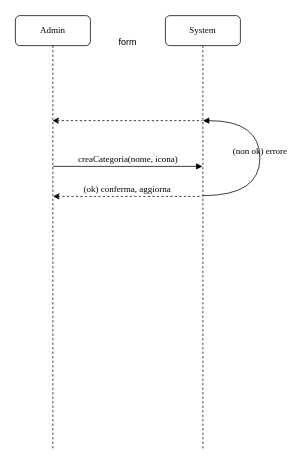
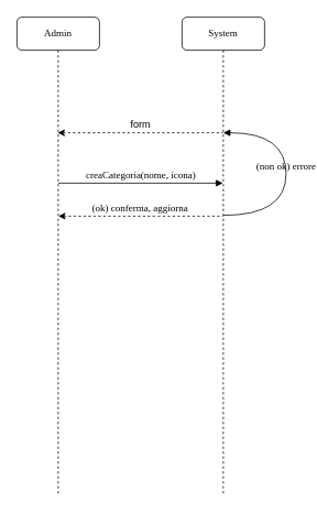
  <mxCell id="0" />
  <mxCell id="1" parent="0" />
  <mxCell id="2" value="System" style="shape=umlLifeline;perimeter=lifelinePerimeter;whiteSpace=wrap;html=1;container=1;collapsible=0;recursiveResize=0;outlineConnect=0;rounded=1;shadow=0;comic=0;labelBackgroundColor=none;strokeWidth=1;fontFamily=Verdana;fontSize=12;align=center;" vertex="1" parent="1"><mxGeometry x="220" y="20" width="100" height="580" as="geometry" /></mxCell>
  <mxCell id="3" value="Admin" style="shape=umlLifeline;perimeter=lifelinePerimeter;whiteSpace=wrap;html=1;container=1;collapsible=0;recursiveResize=0;outlineConnect=0;rounded=1;shadow=0;comic=0;labelBackgroundColor=none;strokeWidth=1;fontFamily=Verdana;fontSize=12;align=center;" vertex="1" parent="1"><mxGeometry x="20" y="20" width="100" height="580" as="geometry" /></mxCell>
  <mxCell id="4" value="" style="endArrow=none;dashed=1;html=1;startArrow=classic;startFill=1;" edge="1" parent="1" target="2"><mxGeometry width="50" height="50" relative="1" as="geometry"><mxPoint x="69.5" y="160" as="sourcePoint" /><mxPoint x="229.5" y="160" as="targetPoint" /><Array as="points"><mxPoint x="180" y="160" /></Array></mxGeometry></mxCell>
  <mxCell id="5" value="" style="endArrow=none;dashed=1;html=1;startArrow=classic;startFill=1;" edge="1" parent="1"><mxGeometry width="50" height="50" relative="1" as="geometry"><mxPoint x="70.25" y="261" as="sourcePoint" /><mxPoint x="269.5" y="261" as="targetPoint" /><Array as="points"><mxPoint x="160.25" y="261" /><mxPoint x="180.75" y="261" /></Array></mxGeometry></mxCell>
  <mxCell id="6" value="(ok) conferma, aggiorna" style="edgeLabel;html=1;align=center;verticalAlign=middle;resizable=0;points=[];fontSize=12;fontFamily=Verdana;" vertex="1" connectable="0" parent="5"><mxGeometry x="-0.1" y="3" relative="1" as="geometry"><mxPoint x="7.75" y="-7" as="offset" /></mxGeometry></mxCell>
- <mxCell id="7" value="form" style="text;html=1;strokeColor=none;fillColor=none;align=center;verticalAlign=middle;whiteSpace=wrap;rounded=0;" vertex="1" parent="1"><mxGeometry x="150" y="45" width="40" height="20" as="geometry" /></mxCell>
+ <mxCell id="7" value="form" style="text;html=1;strokeColor=none;fillColor=none;align=center;verticalAlign=middle;whiteSpace=wrap;rounded=0;" vertex="1" parent="1"><mxGeometry x="150" y="140" width="40" height="20" as="geometry" /></mxCell>
  <mxCell id="8" value="creaCategoria(nome, icona)" style="html=1;verticalAlign=bottom;endArrow=block;labelBackgroundColor=none;fontFamily=Verdana;fontSize=12;edgeStyle=elbowEdgeStyle;elbow=vertical;" edge="1" parent="1"><mxGeometry x="0.001" relative="1" as="geometry"><mxPoint x="70.25" y="221" as="sourcePoint" /><mxPoint x="269.5" y="221" as="targetPoint" /><Array as="points"><mxPoint x="140" y="221" /><mxPoint x="200.25" y="221" /><mxPoint x="200.25" y="211" /><mxPoint x="200.25" y="201" /></Array><mxPoint as="offset" /></mxGeometry></mxCell>
  <mxCell id="9" value="(non ok) errore" style="html=1;verticalAlign=bottom;endArrow=block;labelBackgroundColor=none;fontFamily=Verdana;fontSize=12;elbow=vertical;edgeStyle=orthogonalEdgeStyle;curved=1;" edge="1" parent="1"><mxGeometry relative="1" as="geometry"><mxPoint x="270" y="260" as="sourcePoint" /><mxPoint x="270" y="160" as="targetPoint" /><Array as="points"><mxPoint x="346" y="260" /><mxPoint x="346" y="160" /></Array></mxGeometry></mxCell>
